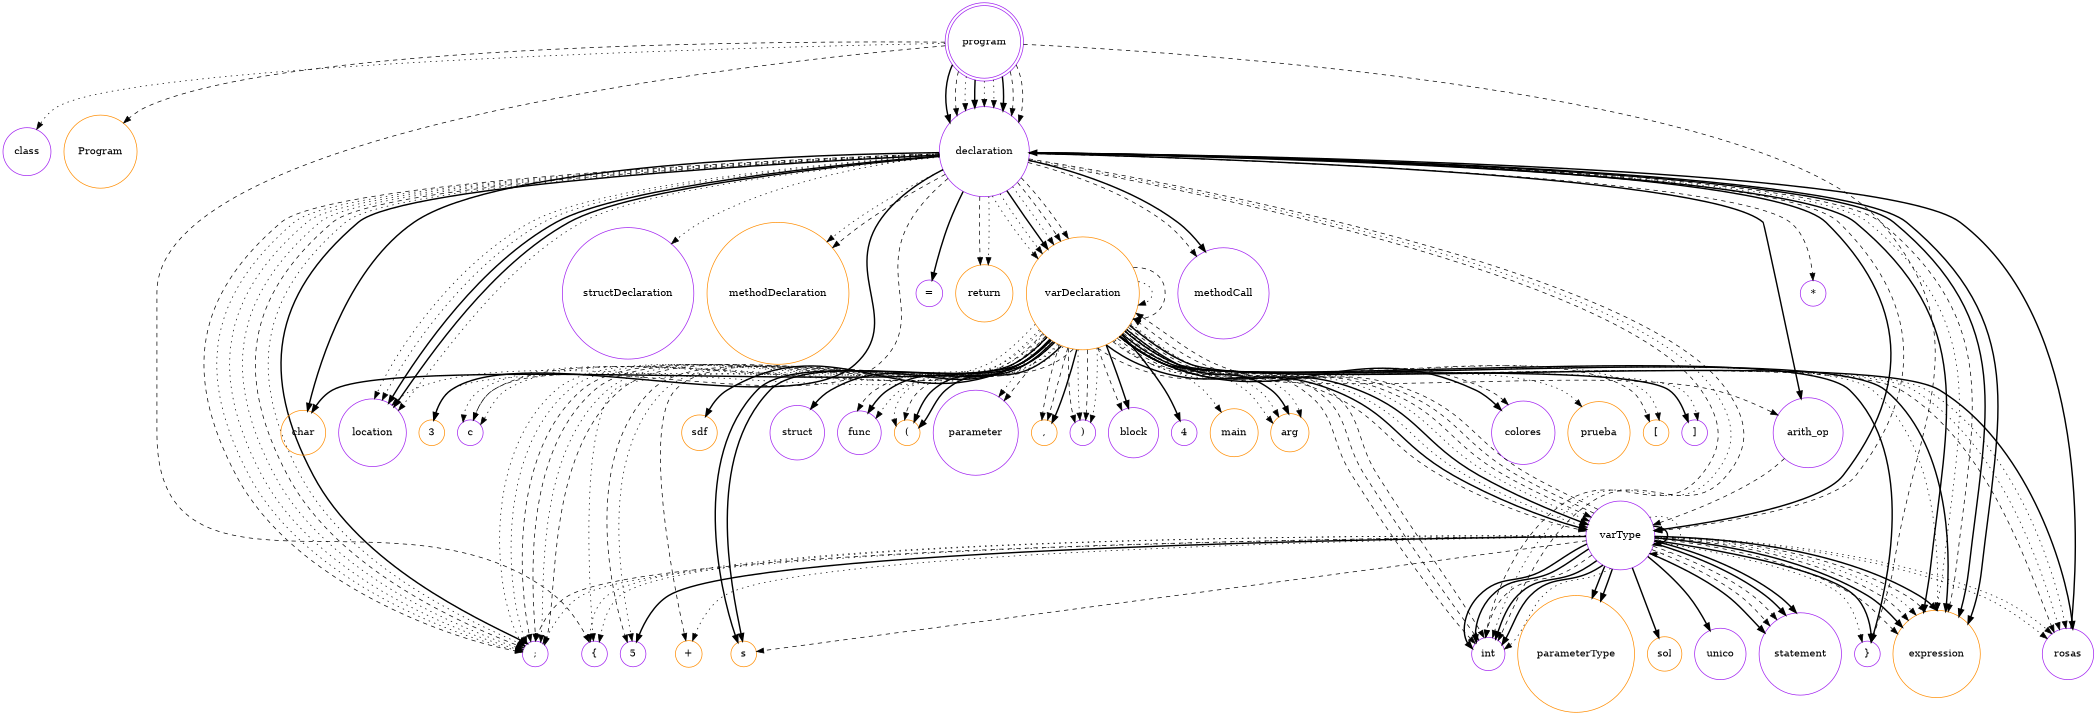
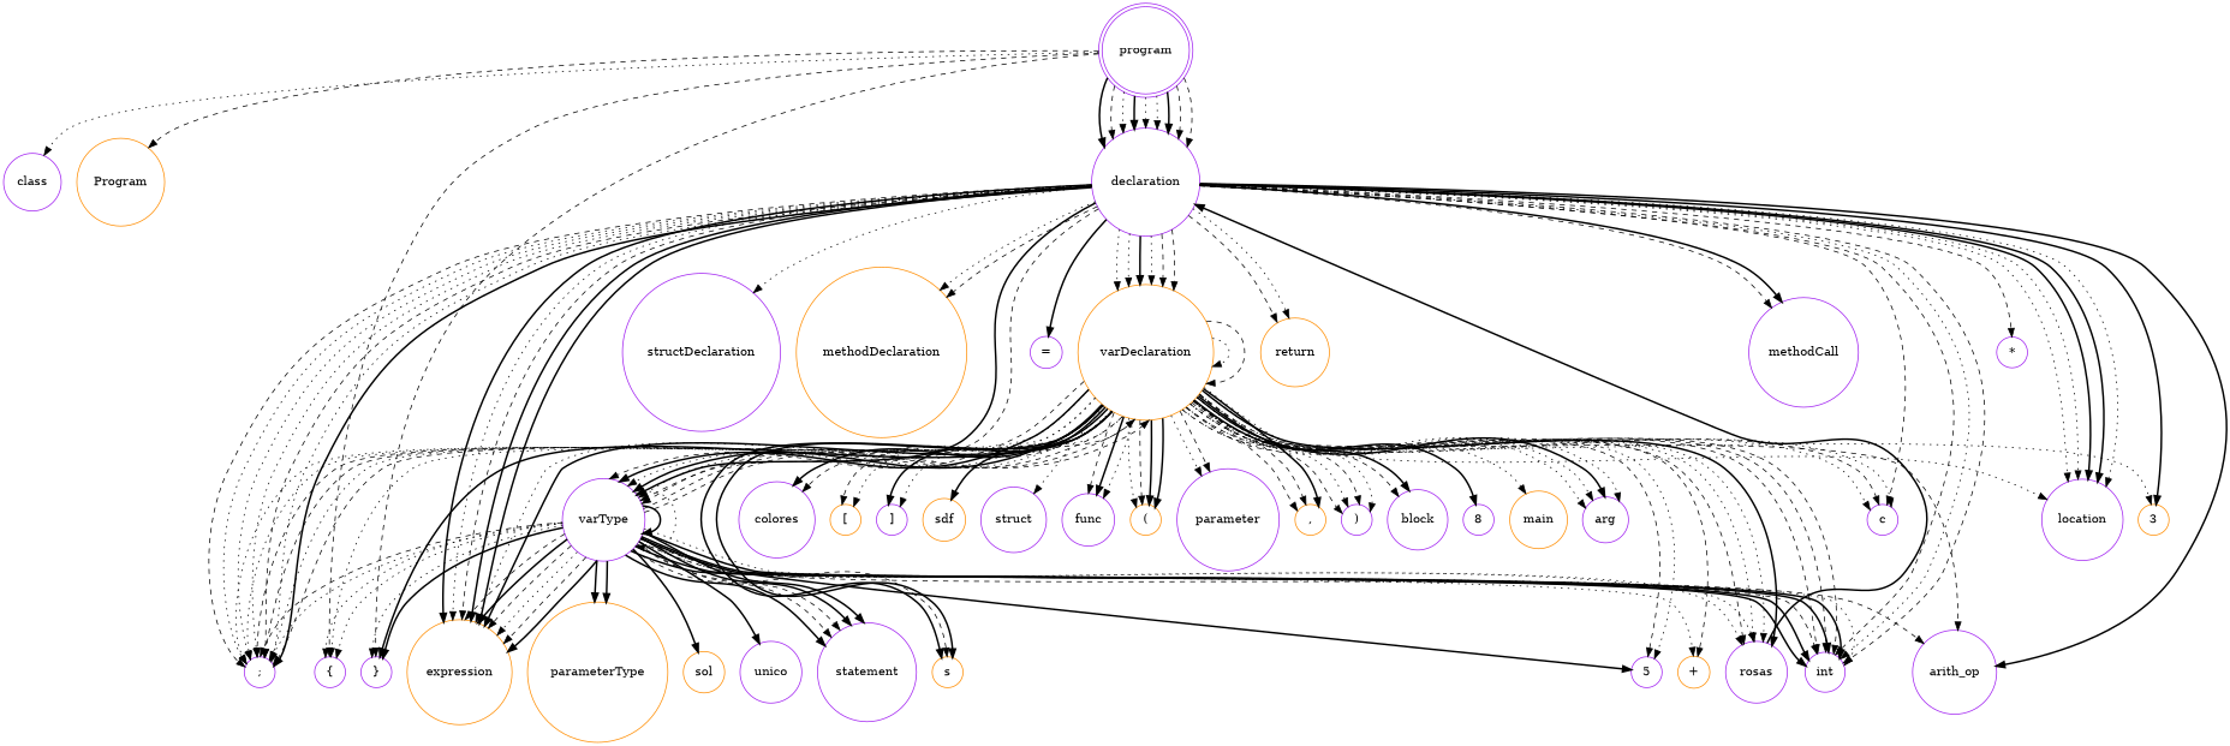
  digraph {
    rankdir=TB
    node [color=purple shape=circle]
    edge [style=dotted]
    program [shape=doublecircle]
    class
    Program [color=darkorange]
    "{"
    declaration
    "}"
    varDeclaration [color=darkorange]
    varType
    int
    ";"
    structDeclaration
    methodDeclaration [color=darkorange]
-   char [color=darkorange]
    location
    "="
    expression [color=darkorange]
    return [color=darkorange]
    c
    methodCall
    3 [color=darkorange]
    arith_op
    "*"
    rosas
    colores
-   prueba [color=darkorange]
    s [color=darkorange]
    "[" [color=darkorange]
    "]"
    sdf [color=darkorange]
    5
    struct
    func
    "(" [color=darkorange]
    parameter
    "," [color=darkorange]
    ")"
    block
-   4
+   4 [label=8]
    main [color=darkorange]
-   arg [color=darkorange]
+   arg
    "+" [color=darkorange]
    parameterType [color=darkorange]
    sol [color=darkorange]
    unico
    statement
    program -> class
    program -> Program [style=dashed]
    program -> "{" [style=dashed]
    program -> declaration [style=bold]
    program -> declaration [style=dashed]
    program -> declaration
    program -> declaration [style=bold]
    program -> declaration
    program -> declaration
    program -> declaration [style=bold]
    program -> declaration [style=dashed]
    program -> declaration [style=dashed]
    program -> "}" [style=dashed]
    declaration -> varDeclaration
    declaration -> varDeclaration
    declaration -> varDeclaration [style=bold]
    declaration -> varDeclaration
    declaration -> varDeclaration [style=dashed]
    declaration -> varDeclaration [style=dashed]
    declaration -> varType [style=bold]
    declaration -> varType [style=dashed]
    declaration -> int [style=dashed]
    declaration -> int
    declaration -> int [style=dashed]
    declaration -> ";" [style=dashed]
    declaration -> ";"
    declaration -> ";"
    declaration -> ";"
    declaration -> ";" [style=dashed]
    declaration -> ";"
    declaration -> ";" [style=bold]
    declaration -> structDeclaration
    declaration -> methodDeclaration
    declaration -> methodDeclaration [style=dashed]
-   declaration -> char [style=bold]
    declaration -> location
    declaration -> location
    declaration -> location [style=bold]
    declaration -> location [style=bold]
    declaration -> location
    declaration -> "=" [style=bold]
    declaration -> expression [style=bold]
    declaration -> expression
    declaration -> expression [style=dashed]
    declaration -> expression [style=bold]
    declaration -> expression [style=bold]
    declaration -> return [style=dashed]
    declaration -> return
    declaration -> c [style=dashed]
    declaration -> methodCall [style=dashed]
    declaration -> methodCall [style=bold]
    declaration -> 3 [style=bold]
    declaration -> arith_op [style=bold]
    declaration -> "*" [style=dashed]
    varDeclaration -> "{"
    varDeclaration -> "}" [style=bold]
    varDeclaration -> varDeclaration
    varDeclaration -> varDeclaration [style=dashed]
    varDeclaration -> varType [style=dashed]
    varDeclaration -> varType [style=bold]
    varDeclaration -> varType
    varDeclaration -> varType [style=bold]
    varDeclaration -> varType
    varDeclaration -> varType [style=dashed]
    varDeclaration -> int [style=dashed]
    varDeclaration -> int [style=dashed]
    varDeclaration -> int [style=dashed]
    varDeclaration -> ";"
    varDeclaration -> ";"
    varDeclaration -> ";" [style=dashed]
    varDeclaration -> ";" [style=dashed]
    varDeclaration -> ";"
    varDeclaration -> ";" [style=dashed]
-   varDeclaration -> char [style=bold]
    varDeclaration -> location
    varDeclaration -> expression
    varDeclaration -> expression [style=bold]
    varDeclaration -> c
    varDeclaration -> c [style=dashed]
    varDeclaration -> c
    varDeclaration -> 3
    varDeclaration -> arith_op [style=dashed]
    varDeclaration -> rosas [style=dashed]
    varDeclaration -> rosas
    varDeclaration -> rosas
    varDeclaration -> rosas [style=bold]
    varDeclaration -> colores [style=bold]
    varDeclaration -> colores [style=dashed]
-   varDeclaration -> prueba
    varDeclaration -> s [style=bold]
    varDeclaration -> s [style=bold]
    varDeclaration -> "[" [style=dashed]
    varDeclaration -> "["
    varDeclaration -> "]" [style=bold]
    varDeclaration -> "]"
    varDeclaration -> sdf [style=bold]
    varDeclaration -> 5 [style=dashed]
    varDeclaration -> 5
-   varDeclaration -> struct [style=bold]
+   varDeclaration -> struct
    varDeclaration -> func [style=dashed]
    varDeclaration -> func [style=bold]
    varDeclaration -> func
    varDeclaration -> "("
    varDeclaration -> "(" [style=dashed]
    varDeclaration -> "(" [style=bold]
    varDeclaration -> "(" [style=bold]
    varDeclaration -> parameter
    varDeclaration -> parameter [style=dashed]
    varDeclaration -> "," [style=dashed]
    varDeclaration -> "," [style=dashed]
    varDeclaration -> "," [style=bold]
    varDeclaration -> ")" [style=dashed]
    varDeclaration -> ")"
    varDeclaration -> ")" [style=dashed]
    varDeclaration -> ")"
    varDeclaration -> block [style=dashed]
    varDeclaration -> block [style=bold]
    varDeclaration -> 4 [style=bold]
    varDeclaration -> main
    varDeclaration -> arg
    varDeclaration -> arg
    varDeclaration -> arg [style=bold]
    varDeclaration -> arg
    varDeclaration -> "+" [style=dashed]
    varType -> "{"
    varType -> "{"
    varType -> "}"
    varType -> "}" [style=bold]
    varType -> varDeclaration [style=dashed]
    varType -> varDeclaration [style=dashed]
    varType -> varType [style=bold]
    varType -> varType
    varType -> int [style=bold]
    varType -> int [style=bold]
    varType -> int [style=dashed]
    varType -> int [style=bold]
    varType -> int [style=bold]
    varType -> int
    varType -> ";" [style=dashed]
    varType -> ";"
    varType -> expression [style=dashed]
    varType -> expression [style=bold]
    varType -> expression [style=dashed]
    varType -> expression
    varType -> expression [style=dashed]
    varType -> expression [style=bold]
-   arith_op -> varType [style=dashed]
+   varType -> arith_op [style=dashed]
    varType -> rosas
    varType -> rosas
    varType -> s [style=dashed]
    varType -> 5 [style=bold]
    varType -> "+"
    varType -> parameterType [style=bold]
    varType -> parameterType [style=bold]
    varType -> sol [style=bold]
    varType -> unico [style=bold]
    varType -> statement [style=bold]
    varType -> statement [style=dashed]
    varType -> statement [style=dashed]
    varType -> statement [style=bold]
    varType -> statement [style=bold]
    rosas -> declaration [style=bold]
  }
